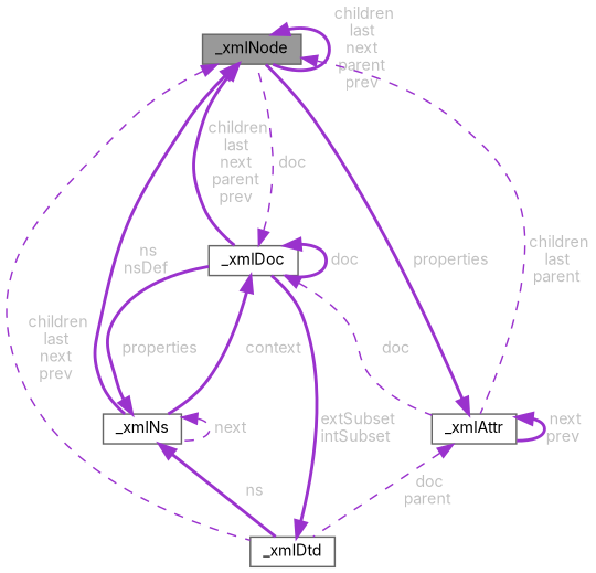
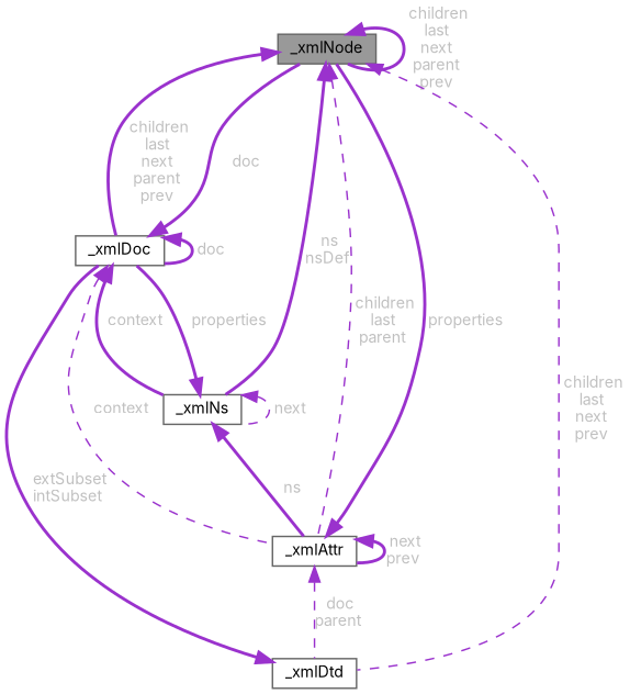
  digraph {
    fontname=Inter
    node [color=gray40 fillcolor=white fontname=Inter fontsize=10 shape=box style=filled]
    edge [color=darkorchid3 dir=back fontcolor=grey fontname=Inter fontsize=10 labelfontname=Helvetica labelfontsize=10 style=bold]
    n1 [fillcolor=grey60 fontcolor=black height=0.2 label=_xmlNode width=0.4]
    n2 [height=0.2 label=_xmlDoc width=0.4]
    n3 [height=0.2 label=_xmlDtd width=0.4]
    n4 [height=0.2 label=_xmlAttr width=0.4]
    n5 [height=0.2 label=_xmlNs width=0.4]
    n1 -> n1 [label=" children\nlast\nnext\nparent\nprev"]
    n1 -> n2 [label=" children\nlast\nnext\nparent\nprev"]
    n1 -> n3 [label=" children\nlast\nnext\nprev" style=dashed]
    n1 -> n4 [label=" children\nlast\nparent" style=dashed]
    n1 -> n5 [label=" ns\nnsDef"]
-   n2 -> n1 [label=" doc" style=dashed]
+   n2 -> n1 [label=" doc"]
    n2 -> n2 [label=" doc"]
-   n2 -> n4 [label=" doc" style=dashed]
+   n2 -> n4 [label=" context" style=dashed]
    n2 -> n5 [label=" context"]
    n3 -> n2 [label=" extSubset\nintSubset"]
    n4 -> n1 [label=" properties"]
    n4 -> n3 [label=" doc\nparent" style=dashed]
    n4 -> n4 [label=" next\nprev"]
    n5 -> n2 [label=" properties"]
-   n5 -> n3 [label=" ns"]
+   n5 -> n4 [label=" ns"]
    n5 -> n5 [label=" next" style=dashed]
  }
